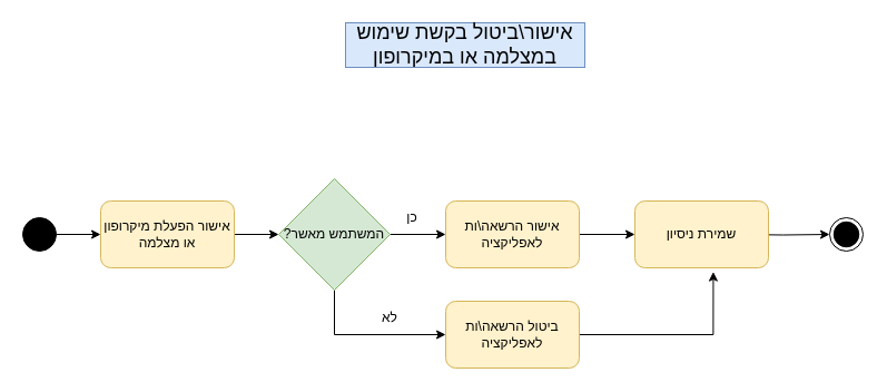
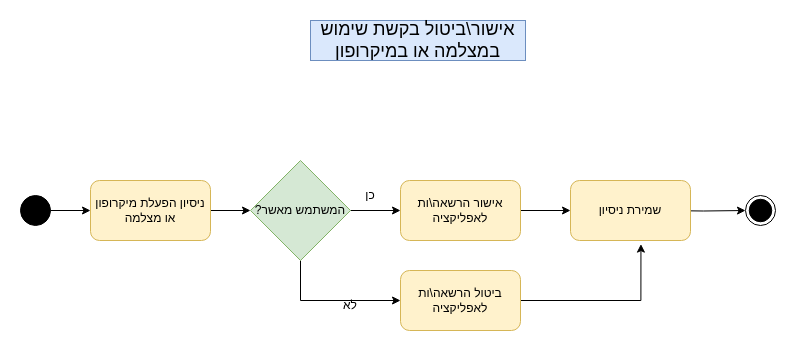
  <mxCell id="0" />
  <mxCell id="1" parent="0" />
  <mxCell id="2" value="" style="edgeStyle=orthogonalEdgeStyle;rounded=0;orthogonalLoop=1;jettySize=auto;html=1;fontSize=18;fontColor=none;entryX=0;entryY=0.5;entryDx=0;entryDy=0;entryPerimeter=0;" parent="1" source="3" target="8" edge="1"><mxGeometry relative="1" as="geometry"><mxPoint x="95" y="210" as="targetPoint" /></mxGeometry></mxCell>
  <mxCell id="3" value="" style="ellipse;whiteSpace=wrap;html=1;aspect=fixed;fillColor=#000000;" parent="1" vertex="1"><mxGeometry x="20" y="195" width="30" height="30" as="geometry" /></mxCell>
  <mxCell id="4" value="" style="endArrow=classic;html=1;rounded=0;exitX=1;exitY=0.5;exitDx=0;exitDy=0;entryX=0;entryY=0.5;entryDx=0;entryDy=0;" parent="1" edge="1"><mxGeometry width="50" height="50" relative="1" as="geometry"><mxPoint x="200" y="210" as="sourcePoint" /><mxPoint x="250" y="210" as="targetPoint" /></mxGeometry></mxCell>
  <mxCell id="5" value="אישור\ביטול בקשת שימוש במצלמה או במיקרופון" style="rounded=0;whiteSpace=wrap;html=1;labelBackgroundColor=none;fillColor=#dae8fc;strokeColor=#6c8ebf;align=center;textDirection=rtl;fontSize=18;fontStyle=0" parent="1" vertex="1"><mxGeometry x="310" y="20" width="215" height="40" as="geometry" /></mxCell>
  <mxCell id="6" value="" style="ellipse;whiteSpace=wrap;html=1;aspect=fixed;fillColor=#FFFFFF;fontColor=none;labelBackgroundColor=none;noLabel=1;" parent="1" vertex="1"><mxGeometry x="745" y="195" width="30" height="30" as="geometry" /></mxCell>
  <mxCell id="7" value="" style="ellipse;whiteSpace=wrap;html=1;aspect=fixed;fillColor=#000000;" parent="1" vertex="1"><mxGeometry x="748.75" y="198.75" width="22.5" height="22.5" as="geometry" /></mxCell>
- <mxCell id="8" value="אישור הפעלת מיקרופון או מצלמה" style="rounded=1;whiteSpace=wrap;html=1;fillColor=#fff2cc;strokeColor=#d6b656;align=center;textDirection=rtl;" parent="1" vertex="1"><mxGeometry x="90" y="180" width="120" height="60" as="geometry" /></mxCell>
+ <mxCell id="8" value="ניסיון הפעלת מיקרופון או מצלמה" style="rounded=1;whiteSpace=wrap;html=1;fillColor=#fff2cc;strokeColor=#d6b656;align=center;textDirection=rtl;" parent="1" vertex="1"><mxGeometry x="90" y="180" width="120" height="60" as="geometry" /></mxCell>
  <mxCell id="9" value="" style="edgeStyle=orthogonalEdgeStyle;rounded=0;orthogonalLoop=1;jettySize=auto;html=1;" parent="1" source="10" target="13" edge="1"><mxGeometry relative="1" as="geometry" /></mxCell>
  <mxCell id="10" value="אישור הרשאה\ות לאפליקציה" style="rounded=1;whiteSpace=wrap;html=1;fillColor=#fff2cc;strokeColor=#d6b656;align=center;textDirection=rtl;" parent="1" vertex="1"><mxGeometry x="400" y="180" width="120" height="60" as="geometry" /></mxCell>
  <mxCell id="11" value="" style="endArrow=classic;html=1;rounded=0;strokeColor=#000000;strokeWidth=1;exitX=1;exitY=0.5;exitDx=0;exitDy=0;entryX=0;entryY=0.5;entryDx=0;entryDy=0;" parent="1" source="15" target="10" edge="1"><mxGeometry width="50" height="50" relative="1" as="geometry"><mxPoint x="370" y="210" as="sourcePoint" /><mxPoint x="390" y="280" as="targetPoint" /></mxGeometry></mxCell>
  <mxCell id="12" value="" style="edgeStyle=orthogonalEdgeStyle;rounded=0;orthogonalLoop=1;jettySize=auto;html=1;startArrow=none;startFill=0;endArrow=classic;endFill=1;entryX=0;entryY=0.5;entryDx=0;entryDy=0;" parent="1" target="6" edge="1"><mxGeometry relative="1" as="geometry"><mxPoint x="690" y="210" as="targetPoint" /><mxPoint x="660" y="210" as="sourcePoint" /></mxGeometry></mxCell>
  <mxCell id="13" value="שמירת ניסיון" style="rounded=1;whiteSpace=wrap;html=1;fillColor=#fff2cc;strokeColor=#d6b656;align=center;textDirection=rtl;" parent="1" vertex="1"><mxGeometry x="570" y="180" width="120" height="60" as="geometry" /></mxCell>
  <mxCell id="14" style="edgeStyle=orthogonalEdgeStyle;rounded=0;orthogonalLoop=1;jettySize=auto;html=1;entryX=0;entryY=0.5;entryDx=0;entryDy=0;exitX=0.5;exitY=1;exitDx=0;exitDy=0;" parent="1" source="15" target="17" edge="1"><mxGeometry relative="1" as="geometry"><mxPoint x="320" y="370" as="targetPoint" /></mxGeometry></mxCell>
  <mxCell id="15" value="&lt;font style=&quot;font-size: 12px ; line-height: 0.9&quot;&gt;המשתמש מאשר?&lt;/font&gt;" style="rhombus;whiteSpace=wrap;html=1;fillColor=#d5e8d4;strokeColor=#82b366;textDirection=rtl;" parent="1" vertex="1"><mxGeometry x="250" y="160" width="100" height="100" as="geometry" /></mxCell>
  <mxCell id="16" style="edgeStyle=orthogonalEdgeStyle;rounded=0;orthogonalLoop=1;jettySize=auto;html=1;entryX=0.587;entryY=1.06;entryDx=0;entryDy=0;entryPerimeter=0;" parent="1" source="17" target="13" edge="1"><mxGeometry relative="1" as="geometry" /></mxCell>
  <mxCell id="17" value="ביטול הרשאה\ות לאפליקציה" style="rounded=1;whiteSpace=wrap;html=1;fillColor=#fff2cc;strokeColor=#d6b656;align=center;textDirection=rtl;" parent="1" vertex="1"><mxGeometry x="400" y="270" width="120" height="60" as="geometry" /></mxCell>
  <mxCell id="18" value="כן" style="text;html=1;strokeColor=none;fillColor=none;align=center;verticalAlign=middle;whiteSpace=wrap;rounded=0;" parent="1" vertex="1"><mxGeometry x="340" y="180" width="60" height="30" as="geometry" /></mxCell>
- <mxCell id="19" value="לא" style="text;html=1;strokeColor=none;fillColor=none;align=center;verticalAlign=middle;whiteSpace=wrap;rounded=0;" parent="1" vertex="1"><mxGeometry x="320" y="270" width="60" height="30" as="geometry" /></mxCell>
+ <mxCell id="19" value="לא" style="text;html=1;strokeColor=none;fillColor=none;align=center;verticalAlign=middle;whiteSpace=wrap;rounded=0;" parent="1" vertex="1"><mxGeometry x="320" y="290" width="60" height="30" as="geometry" /></mxCell>
